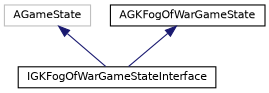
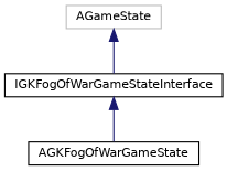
  digraph {
    rankdir=TB
    node [color=black fillcolor=white fontname=Helvetica fontsize=10 shape=record style=filled]
    edge [color=midnightblue dir=back fontname=Helvetica fontsize=10 labelfontname=Helvetica labelfontsize=10 style=solid]
    n1 [color=grey75 height=0.2 label=AGameState width=0.4]
    n2 [height=0.2 label=IGKFogOfWarGameStateInterface width=0.4]
    n3 [height=0.2 label=AGKFogOfWarGameState width=0.4]
    n1 -> n2
-   n3 -> n2
+   n2 -> n3
  }
